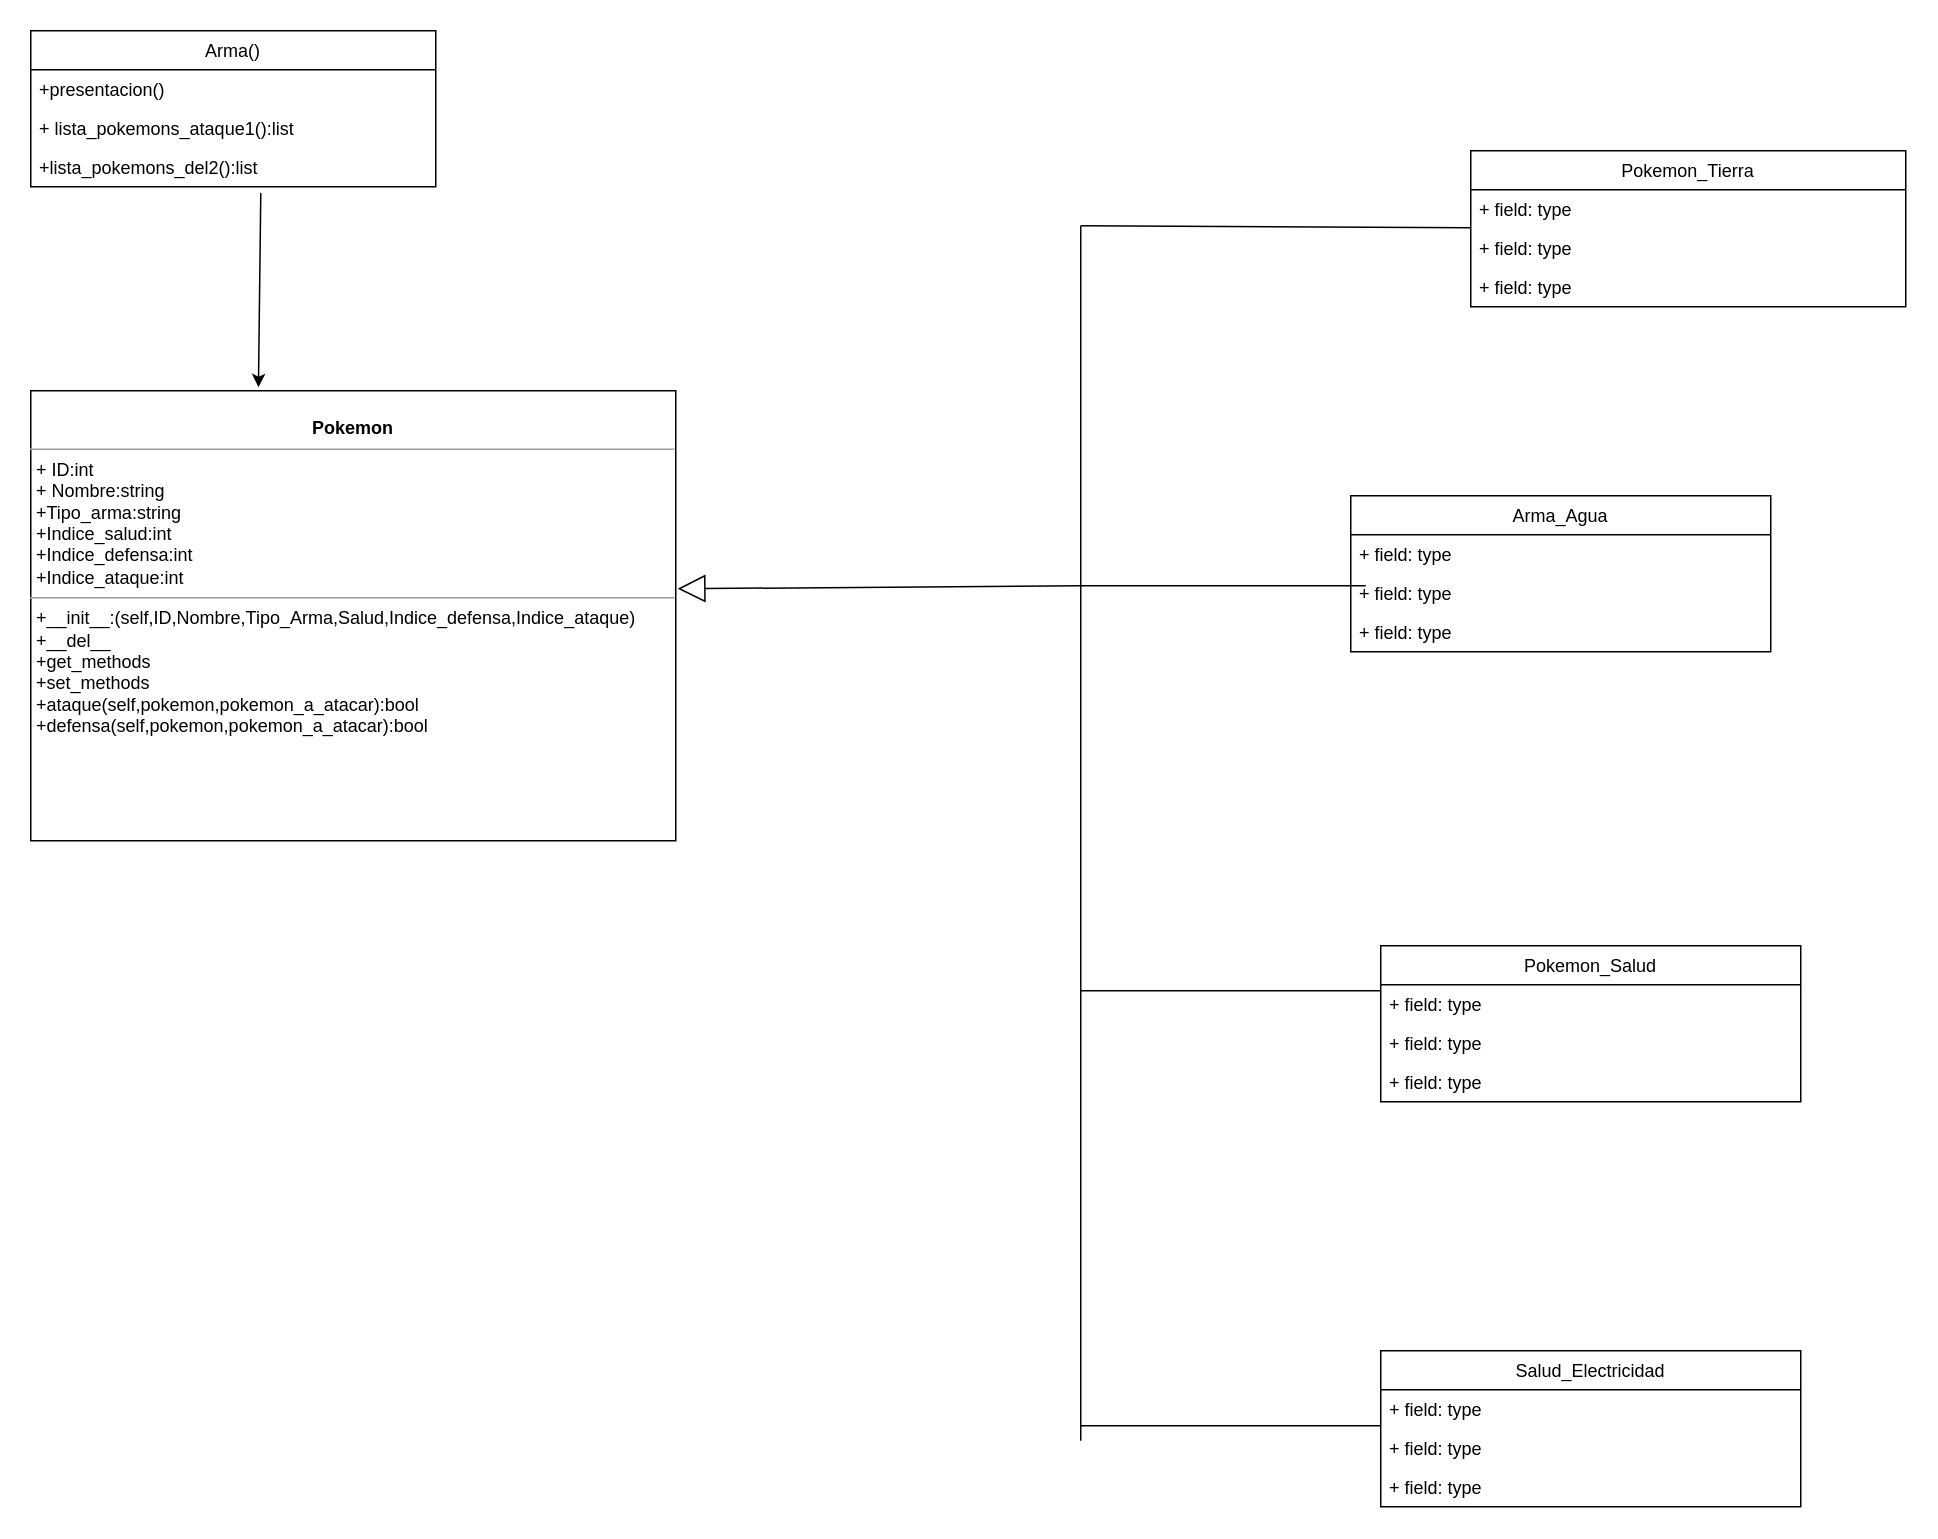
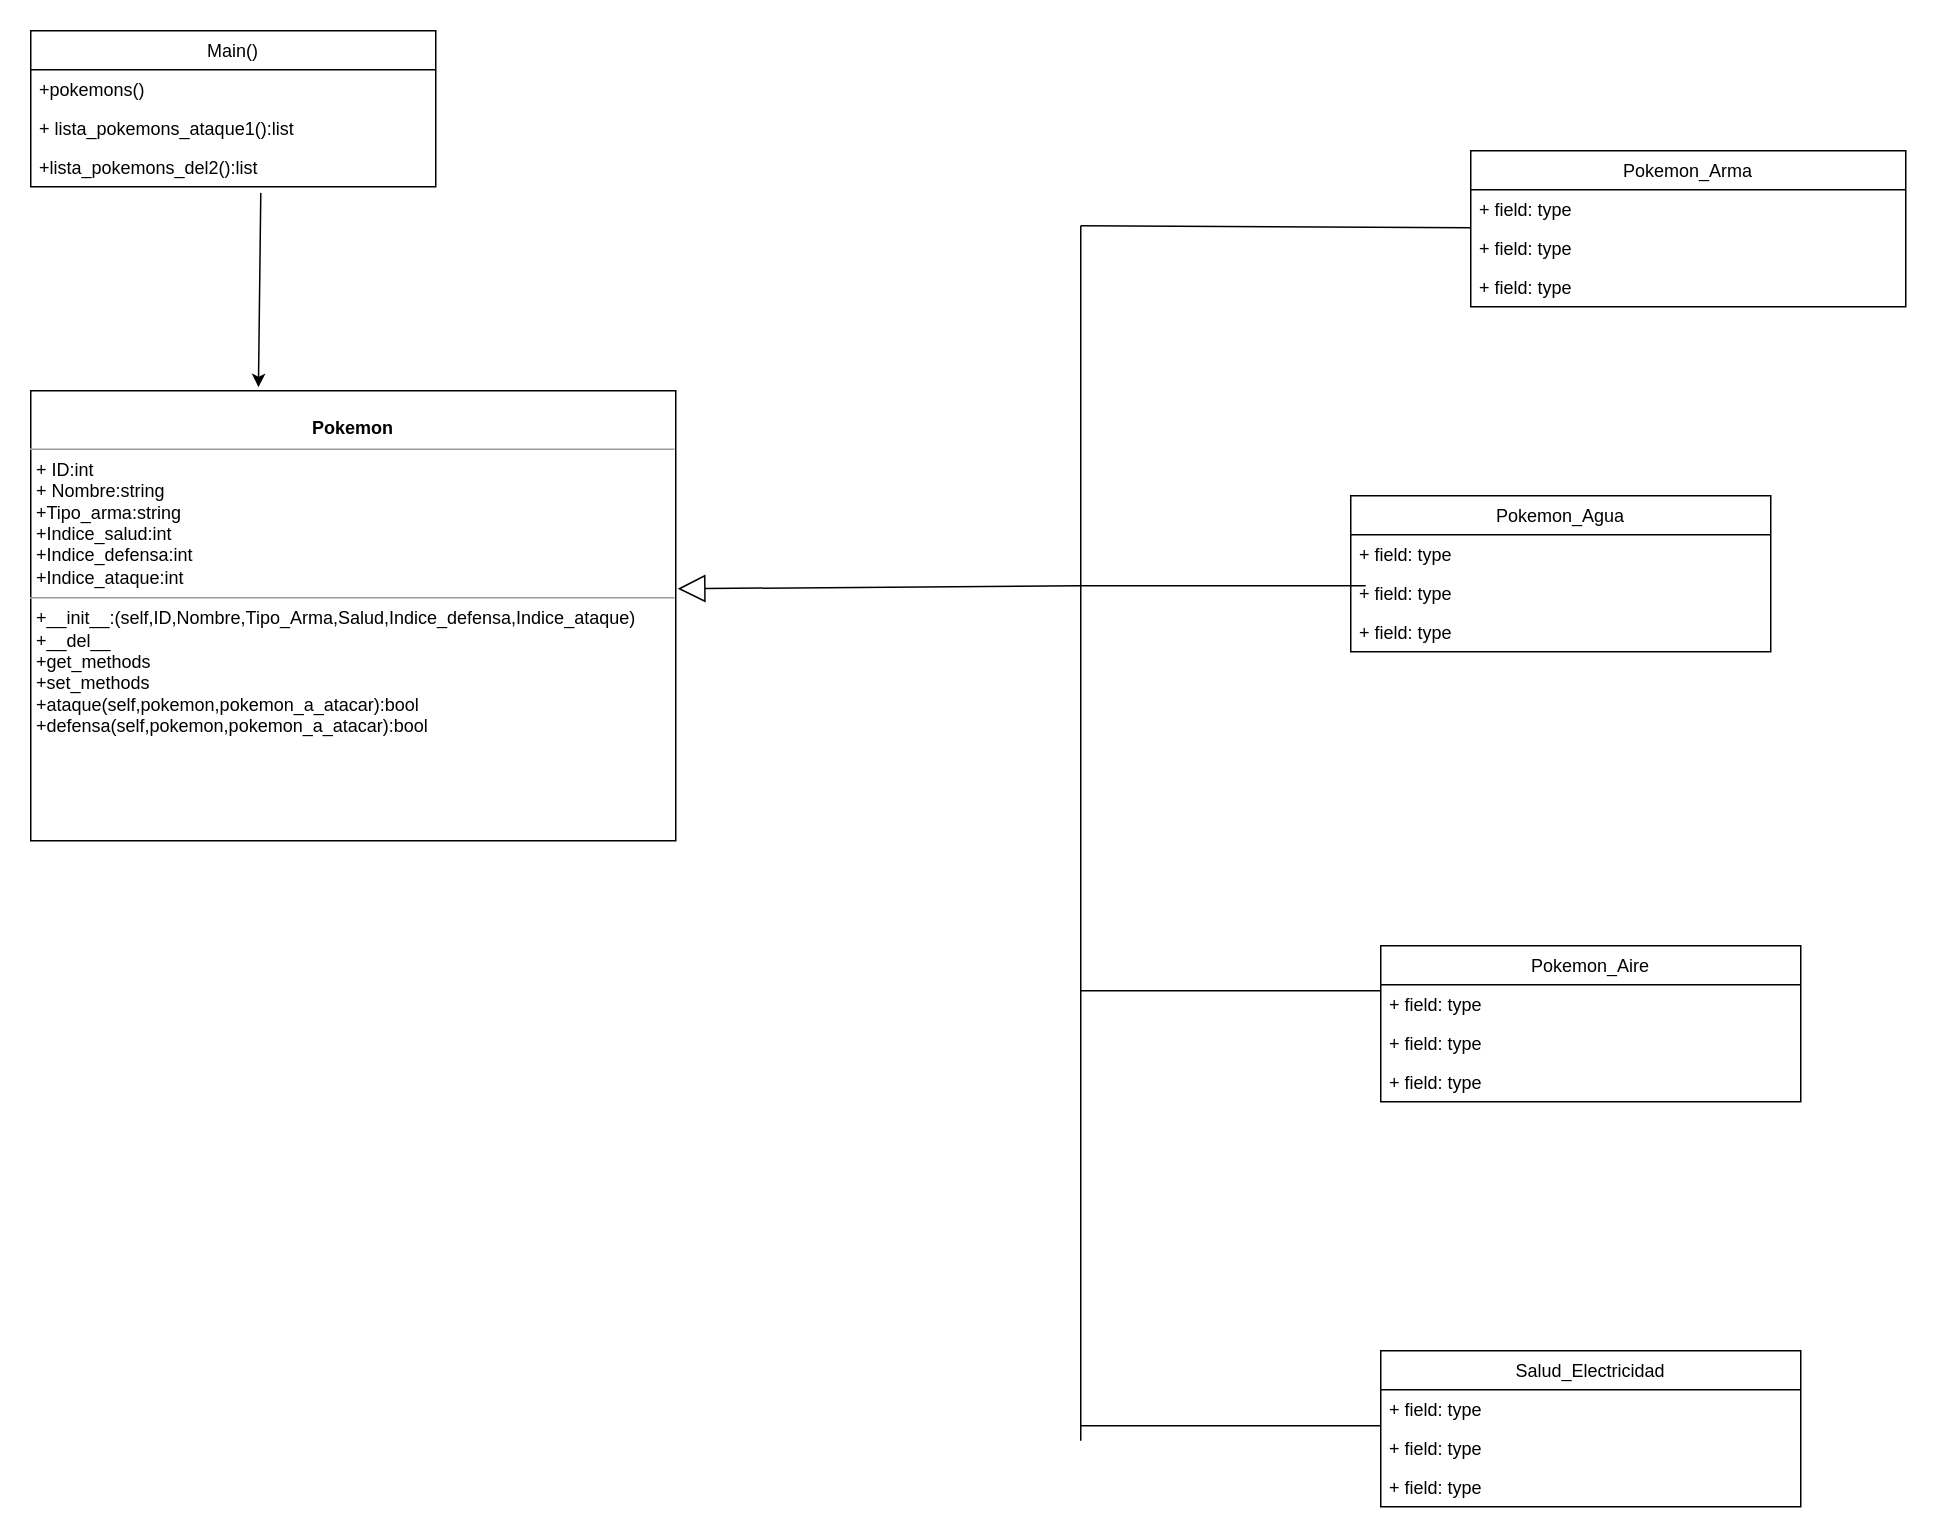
  <mxCell id="0" />
  <mxCell id="1" parent="0" />
- <mxCell id="2" value="Arma()" style="swimlane;fontStyle=0;childLayout=stackLayout;horizontal=1;startSize=26;fillColor=none;horizontalStack=0;resizeParent=1;resizeParentMax=0;resizeLast=0;collapsible=1;marginBottom=0;" vertex="1" parent="1"><mxGeometry x="20" y="20" width="270" height="104" as="geometry" /></mxCell>
- <mxCell id="3" value="+presentacion()" style="text;strokeColor=none;fillColor=none;align=left;verticalAlign=top;spacingLeft=4;spacingRight=4;overflow=hidden;rotatable=0;points=[[0,0.5],[1,0.5]];portConstraint=eastwest;" vertex="1" parent="2"><mxGeometry y="26" width="270" height="26" as="geometry" /></mxCell>
+ <mxCell id="2" value="Main()" style="swimlane;fontStyle=0;childLayout=stackLayout;horizontal=1;startSize=26;fillColor=none;horizontalStack=0;resizeParent=1;resizeParentMax=0;resizeLast=0;collapsible=1;marginBottom=0;" vertex="1" parent="1"><mxGeometry x="20" y="20" width="270" height="104" as="geometry" /></mxCell>
+ <mxCell id="3" value="+pokemons()" style="text;strokeColor=none;fillColor=none;align=left;verticalAlign=top;spacingLeft=4;spacingRight=4;overflow=hidden;rotatable=0;points=[[0,0.5],[1,0.5]];portConstraint=eastwest;" vertex="1" parent="2"><mxGeometry y="26" width="270" height="26" as="geometry" /></mxCell>
  <mxCell id="4" value="+ lista_pokemons_ataque1():list" style="text;strokeColor=none;fillColor=none;align=left;verticalAlign=top;spacingLeft=4;spacingRight=4;overflow=hidden;rotatable=0;points=[[0,0.5],[1,0.5]];portConstraint=eastwest;" vertex="1" parent="2"><mxGeometry y="52" width="270" height="26" as="geometry" /></mxCell>
  <mxCell id="5" value="+lista_pokemons_del2():list" style="text;strokeColor=none;fillColor=none;align=left;verticalAlign=top;spacingLeft=4;spacingRight=4;overflow=hidden;rotatable=0;points=[[0,0.5],[1,0.5]];portConstraint=eastwest;" vertex="1" parent="2"><mxGeometry y="78" width="270" height="26" as="geometry" /></mxCell>
  <mxCell id="6" value="" style="endArrow=classic;html=1;exitX=0.568;exitY=1.157;exitDx=0;exitDy=0;exitPerimeter=0;entryX=0.353;entryY=-0.008;entryDx=0;entryDy=0;entryPerimeter=0;" edge="1" parent="1" source="5" target="7"><mxGeometry width="50" height="50" relative="1" as="geometry"><mxPoint x="20" y="200" as="sourcePoint" /><mxPoint x="173" y="230" as="targetPoint" /></mxGeometry></mxCell>
  <mxCell id="7" value="&lt;p style=&quot;margin: 0px ; margin-top: 4px ; text-align: center&quot;&gt;&lt;br&gt;&lt;b&gt;Pokemon&lt;/b&gt;&lt;/p&gt;&lt;hr size=&quot;1&quot;&gt;&lt;p style=&quot;margin: 0px ; margin-left: 4px&quot;&gt;+ ID:int&lt;br&gt;+ Nombre:string&lt;/p&gt;&lt;p style=&quot;margin: 0px ; margin-left: 4px&quot;&gt;+Tipo_arma:string&lt;/p&gt;&lt;p style=&quot;margin: 0px ; margin-left: 4px&quot;&gt;+Indice_salud:int&lt;/p&gt;&lt;p style=&quot;margin: 0px ; margin-left: 4px&quot;&gt;+Indice_defensa:int&lt;/p&gt;&lt;p style=&quot;margin: 0px ; margin-left: 4px&quot;&gt;+Indice_ataque:int&lt;/p&gt;&lt;hr size=&quot;1&quot;&gt;&lt;p style=&quot;margin: 0px ; margin-left: 4px&quot;&gt;+__init__:(self,ID,Nombre,Tipo_Arma,Salud,Indice_defensa,Indice_ataque)&lt;/p&gt;&lt;p style=&quot;margin: 0px ; margin-left: 4px&quot;&gt;+__del__&lt;/p&gt;&lt;p style=&quot;margin: 0px ; margin-left: 4px&quot;&gt;+get_methods&lt;/p&gt;&lt;p style=&quot;margin: 0px ; margin-left: 4px&quot;&gt;+set_methods&lt;/p&gt;&lt;p style=&quot;margin: 0px ; margin-left: 4px&quot;&gt;+ataque(self,pokemon,pokemon_a_atacar):bool&lt;/p&gt;&lt;p style=&quot;margin: 0px ; margin-left: 4px&quot;&gt;+defensa(self,pokemon,pokemon_a_atacar):bool&lt;/p&gt;" style="verticalAlign=top;align=left;overflow=fill;fontSize=12;fontFamily=Helvetica;html=1;" vertex="1" parent="1"><mxGeometry x="20" y="260" width="430" height="300" as="geometry" /></mxCell>
  <mxCell id="8" value="" style="endArrow=none;html=1;" edge="1" parent="1"><mxGeometry width="50" height="50" relative="1" as="geometry"><mxPoint x="720" y="960" as="sourcePoint" /><mxPoint x="720" y="150" as="targetPoint" /></mxGeometry></mxCell>
  <mxCell id="9" value="" style="endArrow=block;endSize=16;endFill=0;html=1;entryX=1.003;entryY=0.44;entryDx=0;entryDy=0;entryPerimeter=0;" edge="1" parent="1" target="7"><mxGeometry width="160" relative="1" as="geometry"><mxPoint x="720" y="390" as="sourcePoint" /><mxPoint x="530" y="680" as="targetPoint" /></mxGeometry></mxCell>
  <mxCell id="10" value="" style="endArrow=none;html=1;" edge="1" parent="1"><mxGeometry width="50" height="50" relative="1" as="geometry"><mxPoint x="910" y="390" as="sourcePoint" /><mxPoint x="720" y="390" as="targetPoint" /></mxGeometry></mxCell>
  <mxCell id="11" value="" style="endArrow=none;html=1;" edge="1" parent="1"><mxGeometry width="50" height="50" relative="1" as="geometry"><mxPoint x="920" y="660" as="sourcePoint" /><mxPoint x="720" y="660" as="targetPoint" /></mxGeometry></mxCell>
  <mxCell id="12" value="" style="endArrow=none;html=1;" edge="1" parent="1" target="13"><mxGeometry width="50" height="50" relative="1" as="geometry"><mxPoint x="720" y="150" as="sourcePoint" /><mxPoint x="720" y="160" as="targetPoint" /></mxGeometry></mxCell>
- <mxCell id="13" value="Pokemon_Tierra" style="swimlane;fontStyle=0;childLayout=stackLayout;horizontal=1;startSize=26;fillColor=none;horizontalStack=0;resizeParent=1;resizeParentMax=0;resizeLast=0;collapsible=1;marginBottom=0;" vertex="1" parent="1"><mxGeometry x="980" y="100" width="290" height="104" as="geometry" /></mxCell>
+ <mxCell id="13" value="Pokemon_Arma" style="swimlane;fontStyle=0;childLayout=stackLayout;horizontal=1;startSize=26;fillColor=none;horizontalStack=0;resizeParent=1;resizeParentMax=0;resizeLast=0;collapsible=1;marginBottom=0;" vertex="1" parent="1"><mxGeometry x="980" y="100" width="290" height="104" as="geometry" /></mxCell>
  <mxCell id="14" value="+ field: type" style="text;strokeColor=none;fillColor=none;align=left;verticalAlign=top;spacingLeft=4;spacingRight=4;overflow=hidden;rotatable=0;points=[[0,0.5],[1,0.5]];portConstraint=eastwest;" vertex="1" parent="13"><mxGeometry y="26" width="290" height="26" as="geometry" /></mxCell>
  <mxCell id="15" value="+ field: type" style="text;strokeColor=none;fillColor=none;align=left;verticalAlign=top;spacingLeft=4;spacingRight=4;overflow=hidden;rotatable=0;points=[[0,0.5],[1,0.5]];portConstraint=eastwest;" vertex="1" parent="13"><mxGeometry y="52" width="290" height="26" as="geometry" /></mxCell>
  <mxCell id="16" value="+ field: type" style="text;strokeColor=none;fillColor=none;align=left;verticalAlign=top;spacingLeft=4;spacingRight=4;overflow=hidden;rotatable=0;points=[[0,0.5],[1,0.5]];portConstraint=eastwest;" vertex="1" parent="13"><mxGeometry y="78" width="290" height="26" as="geometry" /></mxCell>
- <mxCell id="17" value="Pokemon_Salud" style="swimlane;fontStyle=0;childLayout=stackLayout;horizontal=1;startSize=26;fillColor=none;horizontalStack=0;resizeParent=1;resizeParentMax=0;resizeLast=0;collapsible=1;marginBottom=0;" vertex="1" parent="1"><mxGeometry x="920" y="630" width="280" height="104" as="geometry" /></mxCell>
+ <mxCell id="17" value="Pokemon_Aire" style="swimlane;fontStyle=0;childLayout=stackLayout;horizontal=1;startSize=26;fillColor=none;horizontalStack=0;resizeParent=1;resizeParentMax=0;resizeLast=0;collapsible=1;marginBottom=0;" vertex="1" parent="1"><mxGeometry x="920" y="630" width="280" height="104" as="geometry" /></mxCell>
  <mxCell id="18" value="+ field: type" style="text;strokeColor=none;fillColor=none;align=left;verticalAlign=top;spacingLeft=4;spacingRight=4;overflow=hidden;rotatable=0;points=[[0,0.5],[1,0.5]];portConstraint=eastwest;" vertex="1" parent="17"><mxGeometry y="26" width="280" height="26" as="geometry" /></mxCell>
  <mxCell id="19" value="+ field: type" style="text;strokeColor=none;fillColor=none;align=left;verticalAlign=top;spacingLeft=4;spacingRight=4;overflow=hidden;rotatable=0;points=[[0,0.5],[1,0.5]];portConstraint=eastwest;" vertex="1" parent="17"><mxGeometry y="52" width="280" height="26" as="geometry" /></mxCell>
  <mxCell id="20" value="+ field: type" style="text;strokeColor=none;fillColor=none;align=left;verticalAlign=top;spacingLeft=4;spacingRight=4;overflow=hidden;rotatable=0;points=[[0,0.5],[1,0.5]];portConstraint=eastwest;" vertex="1" parent="17"><mxGeometry y="78" width="280" height="26" as="geometry" /></mxCell>
- <mxCell id="21" value="Arma_Agua" style="swimlane;fontStyle=0;childLayout=stackLayout;horizontal=1;startSize=26;fillColor=none;horizontalStack=0;resizeParent=1;resizeParentMax=0;resizeLast=0;collapsible=1;marginBottom=0;" vertex="1" parent="1"><mxGeometry x="900" y="330" width="280" height="104" as="geometry" /></mxCell>
+ <mxCell id="21" value="Pokemon_Agua" style="swimlane;fontStyle=0;childLayout=stackLayout;horizontal=1;startSize=26;fillColor=none;horizontalStack=0;resizeParent=1;resizeParentMax=0;resizeLast=0;collapsible=1;marginBottom=0;" vertex="1" parent="1"><mxGeometry x="900" y="330" width="280" height="104" as="geometry" /></mxCell>
  <mxCell id="22" value="+ field: type" style="text;strokeColor=none;fillColor=none;align=left;verticalAlign=top;spacingLeft=4;spacingRight=4;overflow=hidden;rotatable=0;points=[[0,0.5],[1,0.5]];portConstraint=eastwest;" vertex="1" parent="21"><mxGeometry y="26" width="280" height="26" as="geometry" /></mxCell>
  <mxCell id="23" value="+ field: type" style="text;strokeColor=none;fillColor=none;align=left;verticalAlign=top;spacingLeft=4;spacingRight=4;overflow=hidden;rotatable=0;points=[[0,0.5],[1,0.5]];portConstraint=eastwest;" vertex="1" parent="21"><mxGeometry y="52" width="280" height="26" as="geometry" /></mxCell>
  <mxCell id="24" value="+ field: type" style="text;strokeColor=none;fillColor=none;align=left;verticalAlign=top;spacingLeft=4;spacingRight=4;overflow=hidden;rotatable=0;points=[[0,0.5],[1,0.5]];portConstraint=eastwest;" vertex="1" parent="21"><mxGeometry y="78" width="280" height="26" as="geometry" /></mxCell>
  <mxCell id="25" value="" style="endArrow=none;html=1;" edge="1" parent="1"><mxGeometry width="50" height="50" relative="1" as="geometry"><mxPoint x="920" y="950" as="sourcePoint" /><mxPoint x="720" y="950" as="targetPoint" /></mxGeometry></mxCell>
  <mxCell id="26" value="Salud_Electricidad" style="swimlane;fontStyle=0;childLayout=stackLayout;horizontal=1;startSize=26;fillColor=none;horizontalStack=0;resizeParent=1;resizeParentMax=0;resizeLast=0;collapsible=1;marginBottom=0;" vertex="1" parent="1"><mxGeometry x="920" y="900" width="280" height="104" as="geometry" /></mxCell>
  <mxCell id="27" value="+ field: type" style="text;strokeColor=none;fillColor=none;align=left;verticalAlign=top;spacingLeft=4;spacingRight=4;overflow=hidden;rotatable=0;points=[[0,0.5],[1,0.5]];portConstraint=eastwest;" vertex="1" parent="26"><mxGeometry y="26" width="280" height="26" as="geometry" /></mxCell>
  <mxCell id="28" value="+ field: type" style="text;strokeColor=none;fillColor=none;align=left;verticalAlign=top;spacingLeft=4;spacingRight=4;overflow=hidden;rotatable=0;points=[[0,0.5],[1,0.5]];portConstraint=eastwest;" vertex="1" parent="26"><mxGeometry y="52" width="280" height="26" as="geometry" /></mxCell>
  <mxCell id="29" value="+ field: type" style="text;strokeColor=none;fillColor=none;align=left;verticalAlign=top;spacingLeft=4;spacingRight=4;overflow=hidden;rotatable=0;points=[[0,0.5],[1,0.5]];portConstraint=eastwest;" vertex="1" parent="26"><mxGeometry y="78" width="280" height="26" as="geometry" /></mxCell>
